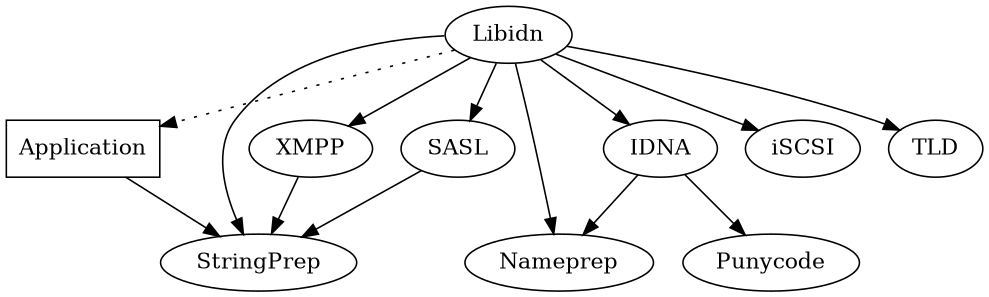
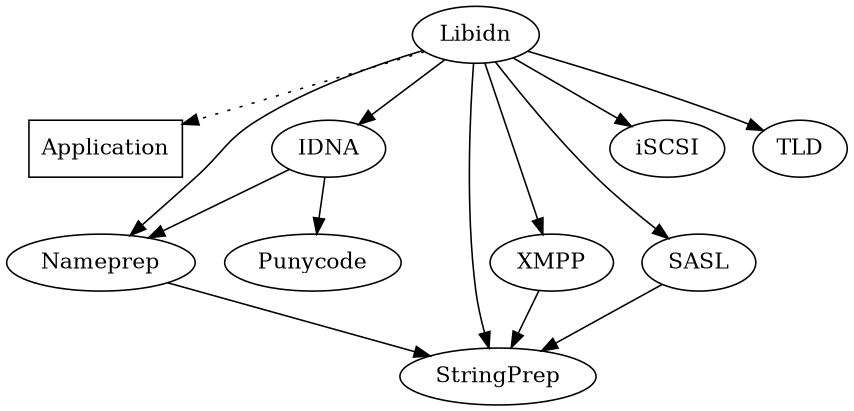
  digraph {
    Application [shape=box]
    Libidn
    Nameprep
    IDNA
    StringPrep
    XMPP
    SASL
    iSCSI
    TLD
    Punycode
    Libidn -> Application [style=dotted]
    Libidn -> Nameprep
    Libidn -> IDNA
    Libidn -> StringPrep
    Libidn -> XMPP
    Libidn -> SASL
    Libidn -> iSCSI
    Libidn -> TLD
-   Application -> StringPrep
+   Nameprep -> StringPrep
    IDNA -> Nameprep
    IDNA -> Punycode
    XMPP -> StringPrep
    SASL -> StringPrep
  }
